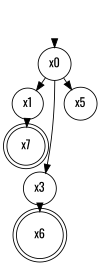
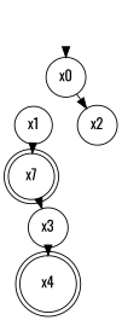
  digraph {
    fontname=Oswald
    nodesep=0.1
    rankdir=TB
    ranksep=0.01
    node [fontname=Oswald shape=circle]
    edge [fontname=Oswald]
    init [style=invis]
    x0
    x1
    x3
-   x5
+   x5 [label=x2]
    n6 [label=x7 shape=doublecircle]
-   x4 [shape=doublecircle label=x6]
+   x4 [shape=doublecircle]
    subgraph sub_1 {
      rank=same
    }
    init -> x0
-   x0 -> x1 [texlbl="\scriptsize ⬆1,\{1\}"]
-   x0 -> x3 [texlbl="\scriptsize ⬆2,\{2\}"]
+   n6 -> x3 [texlbl="\scriptsize ⬆2,\{2\}"]
    x0 -> x5 [texlbl="\scriptsize ⬆3,\{3\}"]
    x1 -> n6 [texlbl="\scriptsize ⬇1,\{1\}"]
    x3 -> x4 [texlbl="\scriptsize ⬇2,\{2\}"]
  }
